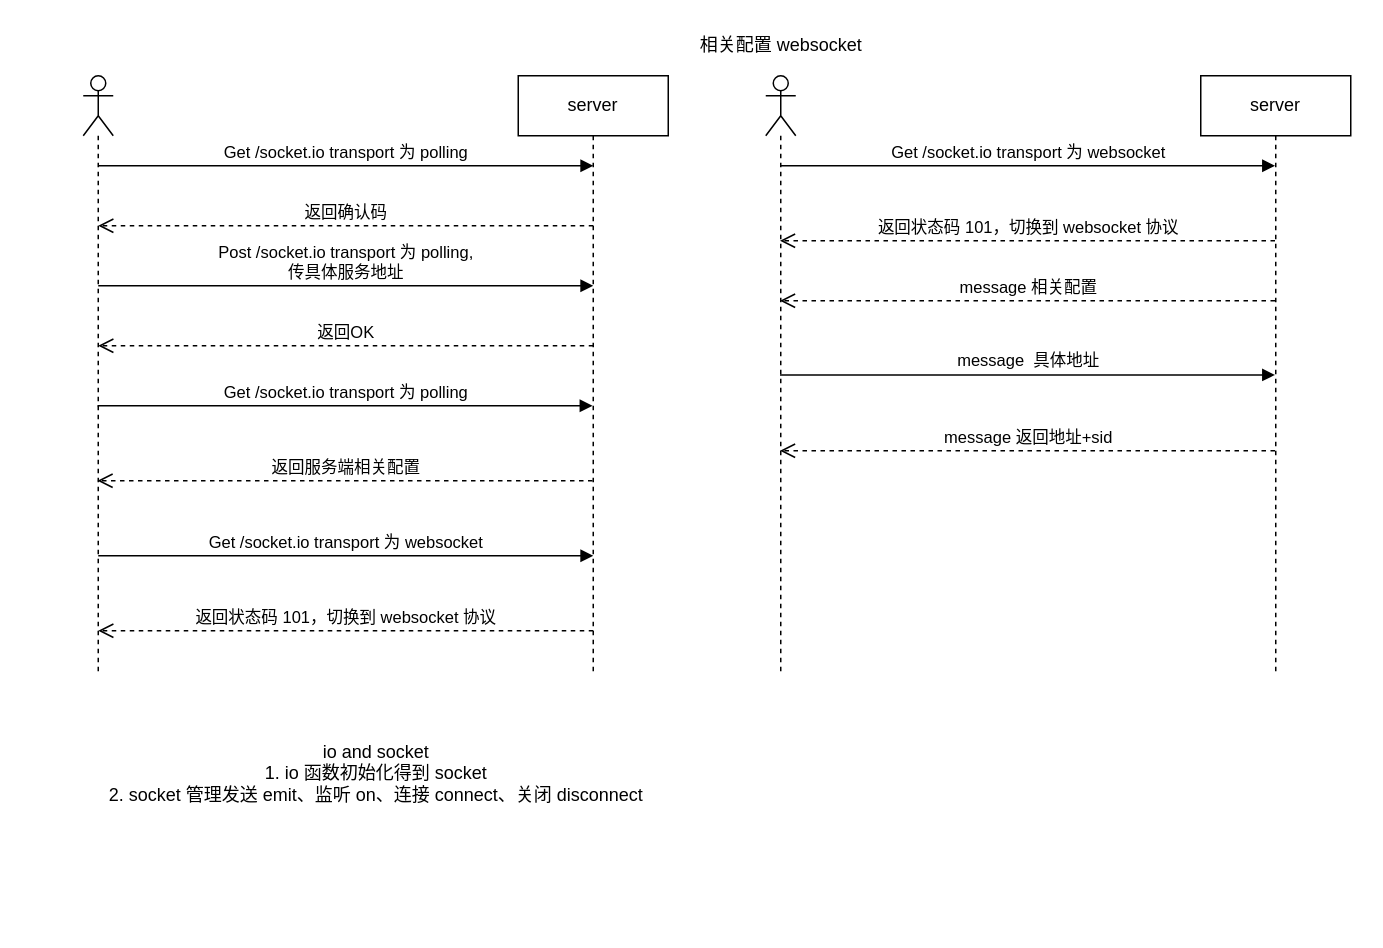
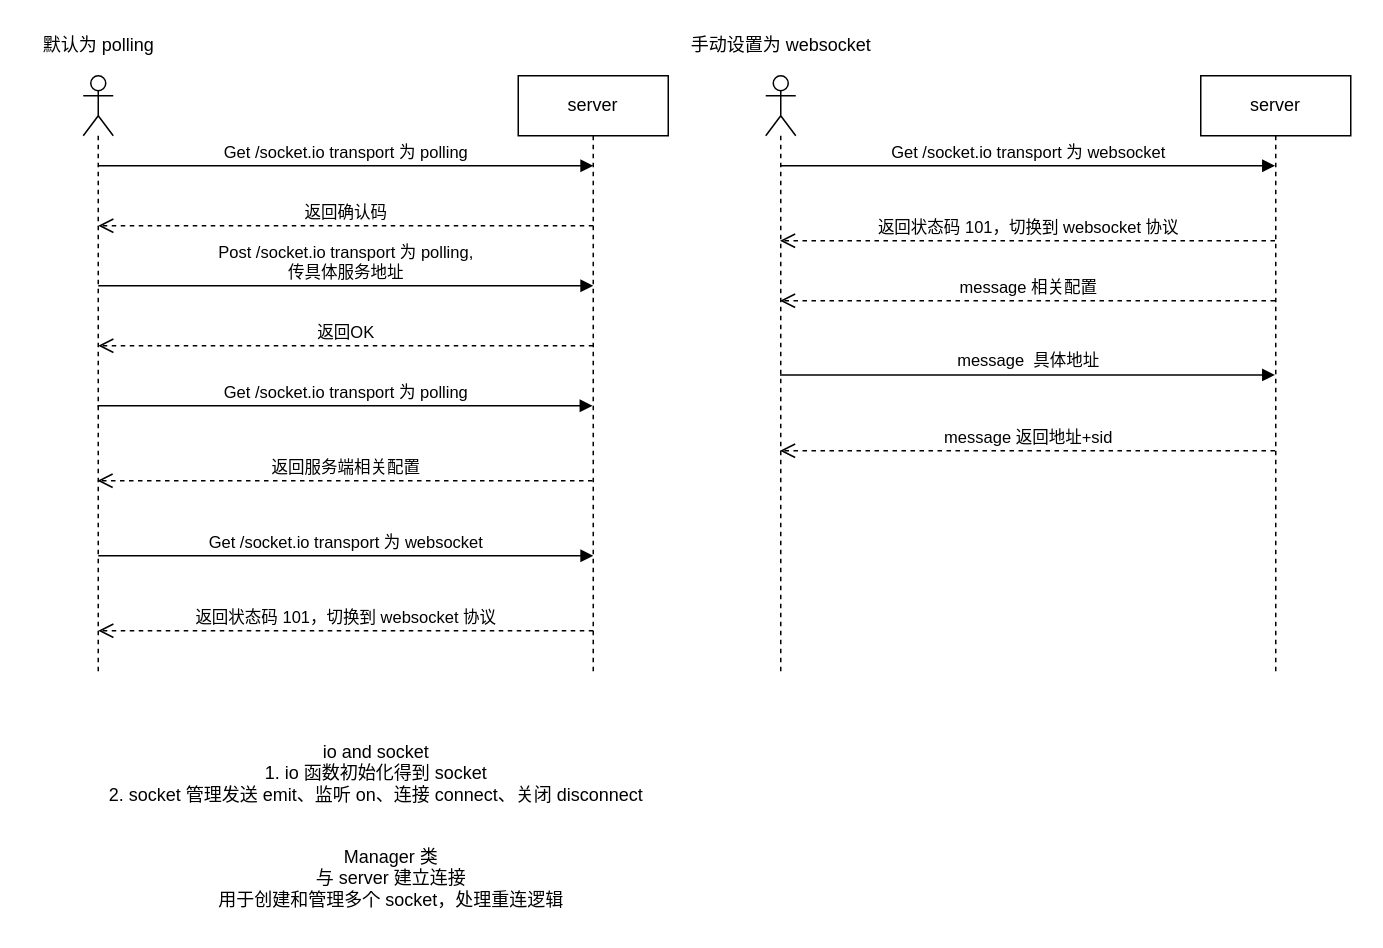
  <mxCell id="0" />
  <mxCell id="1" parent="0" />
  <mxCell id="2" value="" style="shape=umlLifeline;participant=umlActor;perimeter=lifelinePerimeter;whiteSpace=wrap;html=1;container=1;collapsible=0;recursiveResize=0;verticalAlign=top;spacingTop=36;outlineConnect=0;" vertex="1" parent="1"><mxGeometry x="55" y="50" width="20" height="400" as="geometry" /></mxCell>
  <mxCell id="3" value="server" style="shape=umlLifeline;perimeter=lifelinePerimeter;whiteSpace=wrap;html=1;container=1;collapsible=0;recursiveResize=0;outlineConnect=0;" vertex="1" parent="1"><mxGeometry x="345" y="50" width="100" height="400" as="geometry" /></mxCell>
  <mxCell id="4" value="Post /socket.io transport 为 polling,&lt;br&gt;传具体服务地址" style="html=1;verticalAlign=bottom;endArrow=block;rounded=0;" edge="1" parent="3"><mxGeometry width="80" relative="1" as="geometry"><mxPoint x="-280" y="140" as="sourcePoint" /><mxPoint x="50" y="140" as="targetPoint" /><Array as="points"><mxPoint x="-19.5" y="140" /></Array></mxGeometry></mxCell>
  <mxCell id="5" value="返回服务端相关配置" style="html=1;verticalAlign=bottom;endArrow=open;dashed=1;endSize=8;rounded=0;" edge="1" parent="1" source="3" target="2"><mxGeometry relative="1" as="geometry"><mxPoint x="325" y="150" as="sourcePoint" /><mxPoint x="245" y="150" as="targetPoint" /><Array as="points"><mxPoint x="305" y="320" /></Array></mxGeometry></mxCell>
  <mxCell id="6" value="Get /socket.io transport 为 polling" style="html=1;verticalAlign=bottom;endArrow=block;rounded=0;" edge="1" parent="1" source="2" target="3"><mxGeometry width="80" relative="1" as="geometry"><mxPoint x="65" y="130" as="sourcePoint" /><mxPoint x="145" y="130" as="targetPoint" /><Array as="points"><mxPoint x="325" y="270" /></Array></mxGeometry></mxCell>
  <mxCell id="7" value="Get /socket.io transport 为 polling" style="html=1;verticalAlign=bottom;endArrow=block;rounded=0;" edge="1" parent="1"><mxGeometry width="80" relative="1" as="geometry"><mxPoint x="65" y="110" as="sourcePoint" /><mxPoint x="395" y="110" as="targetPoint" /><Array as="points"><mxPoint x="325.5" y="110" /></Array></mxGeometry></mxCell>
  <mxCell id="8" value="返回确认码" style="html=1;verticalAlign=bottom;endArrow=open;dashed=1;endSize=8;rounded=0;" edge="1" parent="1"><mxGeometry relative="1" as="geometry"><mxPoint x="395" y="150" as="sourcePoint" /><mxPoint x="65" y="150" as="targetPoint" /><Array as="points"><mxPoint x="305.5" y="150" /></Array></mxGeometry></mxCell>
  <mxCell id="9" value="返回OK" style="html=1;verticalAlign=bottom;endArrow=open;dashed=1;endSize=8;rounded=0;" edge="1" parent="1"><mxGeometry relative="1" as="geometry"><mxPoint x="395" y="230" as="sourcePoint" /><mxPoint x="65" y="230" as="targetPoint" /><Array as="points"><mxPoint x="305.5" y="230" /></Array></mxGeometry></mxCell>
  <mxCell id="10" value="Get /socket.io transport 为 websocket" style="html=1;verticalAlign=bottom;endArrow=block;rounded=0;" edge="1" parent="1"><mxGeometry width="80" relative="1" as="geometry"><mxPoint x="65" y="370" as="sourcePoint" /><mxPoint x="395" y="370" as="targetPoint" /><Array as="points"><mxPoint x="325.5" y="370" /></Array></mxGeometry></mxCell>
  <mxCell id="11" value="返回状态码 101，切换到 websocket 协议" style="html=1;verticalAlign=bottom;endArrow=open;dashed=1;endSize=8;rounded=0;" edge="1" parent="1"><mxGeometry relative="1" as="geometry"><mxPoint x="395" y="420" as="sourcePoint" /><mxPoint x="65" y="420" as="targetPoint" /><Array as="points"><mxPoint x="305.5" y="420" /></Array></mxGeometry></mxCell>
+ <mxCell id="12" value="默认为 polling" style="text;html=1;align=center;verticalAlign=middle;resizable=0;points=[];autosize=1;strokeColor=none;fillColor=none;" vertex="1" parent="1"><mxGeometry x="20" y="20" width="90" height="20" as="geometry" /></mxCell>
  <mxCell id="13" value="" style="shape=umlLifeline;participant=umlActor;perimeter=lifelinePerimeter;whiteSpace=wrap;html=1;container=1;collapsible=0;recursiveResize=0;verticalAlign=top;spacingTop=36;outlineConnect=0;" vertex="1" parent="1"><mxGeometry x="510" y="50" width="20" height="400" as="geometry" /></mxCell>
  <mxCell id="14" value="server" style="shape=umlLifeline;perimeter=lifelinePerimeter;whiteSpace=wrap;html=1;container=1;collapsible=0;recursiveResize=0;outlineConnect=0;" vertex="1" parent="1"><mxGeometry x="800" y="50" width="100" height="400" as="geometry" /></mxCell>
- <mxCell id="15" value="相关配置 websocket" style="text;html=1;align=center;verticalAlign=middle;resizable=0;points=[];autosize=1;strokeColor=none;fillColor=none;" vertex="1" parent="1"><mxGeometry x="450" y="20" width="140" height="20" as="geometry" /></mxCell>
+ <mxCell id="15" value="手动设置为 websocket" style="text;html=1;align=center;verticalAlign=middle;resizable=0;points=[];autosize=1;strokeColor=none;fillColor=none;" vertex="1" parent="1"><mxGeometry x="450" y="20" width="140" height="20" as="geometry" /></mxCell>
  <mxCell id="16" value="Get /socket.io transport 为 websocket" style="html=1;verticalAlign=bottom;endArrow=block;rounded=0;" edge="1" parent="1" source="13" target="14"><mxGeometry width="80" relative="1" as="geometry"><mxPoint x="525" y="110" as="sourcePoint" /><mxPoint x="845" y="110" as="targetPoint" /><Array as="points"><mxPoint x="785.5" y="110" /></Array></mxGeometry></mxCell>
  <mxCell id="17" value="返回状态码 101，切换到 websocket 协议" style="html=1;verticalAlign=bottom;endArrow=open;dashed=1;endSize=8;rounded=0;" edge="1" parent="1" source="14" target="13"><mxGeometry relative="1" as="geometry"><mxPoint x="845" y="160" as="sourcePoint" /><mxPoint x="525" y="160" as="targetPoint" /><Array as="points"><mxPoint x="755.5" y="160" /></Array></mxGeometry></mxCell>
  <mxCell id="18" value="message 相关配置" style="html=1;verticalAlign=bottom;endArrow=open;dashed=1;endSize=8;rounded=0;" edge="1" parent="1" source="14" target="13"><mxGeometry relative="1" as="geometry"><mxPoint x="855.11" y="200" as="sourcePoint" /><mxPoint x="524.999" y="200" as="targetPoint" /><Array as="points"><mxPoint x="761.11" y="200" /></Array></mxGeometry></mxCell>
  <mxCell id="19" value="message&amp;nbsp; 具体地址" style="html=1;verticalAlign=bottom;endArrow=block;rounded=0;" edge="1" parent="1" source="13" target="14"><mxGeometry width="80" relative="1" as="geometry"><mxPoint x="514.999" y="249.44" as="sourcePoint" /><mxPoint x="845.11" y="249.44" as="targetPoint" /><Array as="points"><mxPoint x="781.11" y="249.44" /></Array></mxGeometry></mxCell>
  <mxCell id="20" value="message 返回地址+sid" style="html=1;verticalAlign=bottom;endArrow=open;dashed=1;endSize=8;rounded=0;" edge="1" parent="1" source="14" target="13"><mxGeometry relative="1" as="geometry"><mxPoint x="845.11" y="300" as="sourcePoint" /><mxPoint x="525" y="300" as="targetPoint" /><Array as="points"><mxPoint x="756.72" y="300" /></Array></mxGeometry></mxCell>
  <mxCell id="21" value="io and socket&lt;br&gt;1. io 函数初始化得到 socket&lt;br&gt;2. socket 管理发送 emit、监听 on、连接 connect、关闭 disconnect" style="text;html=1;align=center;verticalAlign=middle;resizable=0;points=[];autosize=1;strokeColor=none;fillColor=none;" vertex="1" parent="1"><mxGeometry x="65" y="490" width="370" height="50" as="geometry" /></mxCell>
+ <mxCell id="22" value="Manager 类&lt;br&gt;与 server 建立连接&lt;br&gt;用于创建和管理多个 socket，处理重连逻辑" style="text;html=1;align=center;verticalAlign=middle;resizable=0;points=[];autosize=1;strokeColor=none;fillColor=none;" vertex="1" parent="1"><mxGeometry x="135" y="560" width="250" height="50" as="geometry" /></mxCell>
